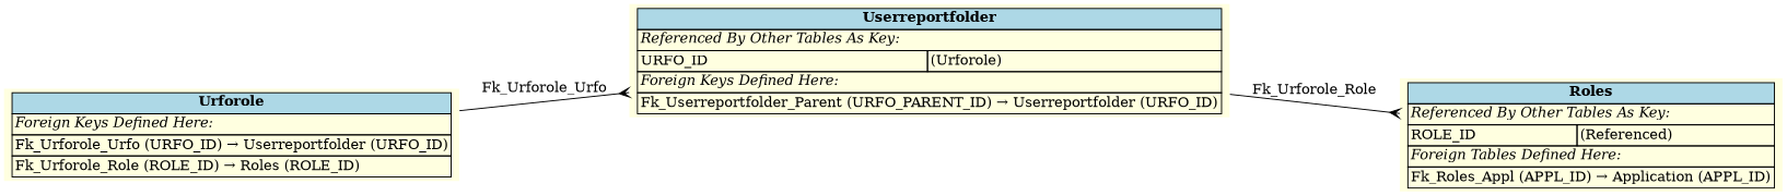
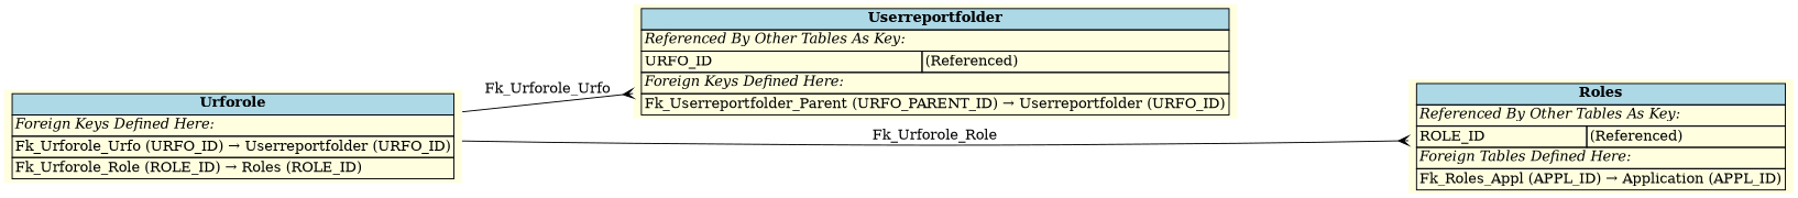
  digraph {
    rankdir=LR
    node [fillcolor=lightyellow shape=plaintext style=filled]
    edge [arrowhead=crow arrowtail=none dir=both labelfontsize=10]
-   n1 [label=<     <TABLE BORDER="0" CELLBORDER="1" CELLSPACING="0" BGCOLOR="lightyellow">       <TR><TD COLSPAN="2" BGCOLOR="lightblue"><B>Userreportfolder</B></TD></TR>       <TR><TD COLSPAN="2" ALIGN="LEFT"><I>Referenced By Other Tables As Key:</I></TD></TR>       <TR><TD ALIGN="LEFT">URFO_ID</TD><TD ALIGN="LEFT">(Urforole)</TD></TR>       <TR><TD COLSPAN="2" ALIGN="LEFT"><I>Foreign Keys Defined Here:</I></TD></TR>       <TR><TD ALIGN="LEFT" COLSPAN="2">Fk_Userreportfolder_Parent (URFO_PARENT_ID) &rarr; Userreportfolder (URFO_ID)</TD></TR>     </TABLE>     >]
+   n1 [label=<     <TABLE BORDER="0" CELLBORDER="1" CELLSPACING="0" BGCOLOR="lightyellow">       <TR><TD COLSPAN="2" BGCOLOR="lightblue"><B>Userreportfolder</B></TD></TR>       <TR><TD COLSPAN="2" ALIGN="LEFT"><I>Referenced By Other Tables As Key:</I></TD></TR>       <TR><TD ALIGN="LEFT">URFO_ID</TD><TD ALIGN="LEFT">(Referenced)</TD></TR>       <TR><TD COLSPAN="2" ALIGN="LEFT"><I>Foreign Keys Defined Here:</I></TD></TR>       <TR><TD ALIGN="LEFT" COLSPAN="2">Fk_Userreportfolder_Parent (URFO_PARENT_ID) &rarr; Userreportfolder (URFO_ID)</TD></TR>     </TABLE>     >]
    n2 [label=<     <TABLE BORDER="0" CELLBORDER="1" CELLSPACING="0" BGCOLOR="lightyellow">       <TR><TD COLSPAN="2" BGCOLOR="lightblue"><B>Urforole</B></TD></TR>       <TR><TD COLSPAN="2" ALIGN="LEFT"><I>Foreign Keys Defined Here:</I></TD></TR>       <TR><TD ALIGN="LEFT" COLSPAN="2">Fk_Urforole_Urfo (URFO_ID) &rarr; Userreportfolder (URFO_ID)</TD></TR>       <TR><TD ALIGN="LEFT" COLSPAN="2">Fk_Urforole_Role (ROLE_ID) &rarr; Roles (ROLE_ID)</TD></TR>     </TABLE>     >]
    n3 [label=<     <TABLE BORDER="0" CELLBORDER="1" CELLSPACING="0" BGCOLOR="lightyellow">       <TR><TD COLSPAN="2" BGCOLOR="lightblue"><B>Roles</B></TD></TR>       <TR><TD COLSPAN="2" ALIGN="LEFT"><I>Referenced By Other Tables As Key:</I></TD></TR>       <TR><TD ALIGN="LEFT">ROLE_ID</TD><TD ALIGN="LEFT">(Referenced)</TD></TR>       <TR><TD COLSPAN="2" ALIGN="LEFT"><I>Foreign Tables Defined Here:</I></TD></TR>       <TR><TD ALIGN="LEFT" COLSPAN="2">Fk_Roles_Appl (APPL_ID) &rarr; Application (APPL_ID)</TD></TR>     </TABLE>     >]
    n2 -> n1 [label=" Fk_Urforole_Urfo "]
-   n1 -> n3 [label=" Fk_Urforole_Role "]
+   n2 -> n3 [label=" Fk_Urforole_Role "]
  }
